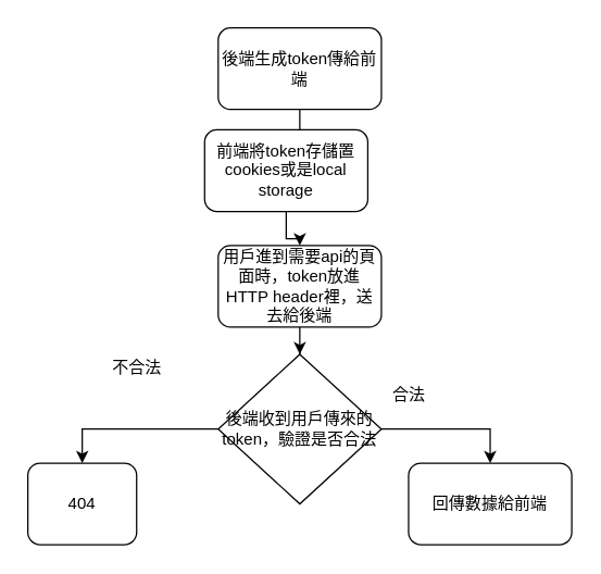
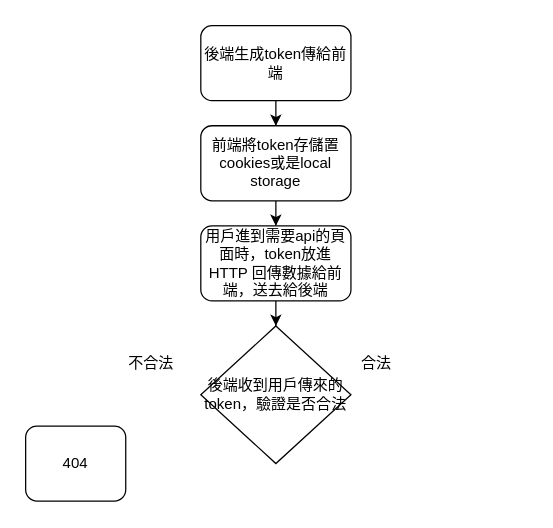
  <mxCell id="0" />
  <mxCell id="1" parent="0" />
  <mxCell id="2" value="" style="edgeStyle=orthogonalEdgeStyle;rounded=0;orthogonalLoop=1;jettySize=auto;html=1;" edge="1" parent="1" source="3" target="5"><mxGeometry relative="1" as="geometry" /></mxCell>
  <mxCell id="3" value="後端生成token傳給前端" style="rounded=1;whiteSpace=wrap;html=1;" vertex="1" parent="1"><mxGeometry x="160" y="20" width="120" height="60" as="geometry" /></mxCell>
  <mxCell id="4" value="" style="edgeStyle=orthogonalEdgeStyle;rounded=0;orthogonalLoop=1;jettySize=auto;html=1;" edge="1" parent="1" source="5" target="7"><mxGeometry relative="1" as="geometry" /></mxCell>
- <mxCell id="5" value="前端將token存儲置cookies或是local storage" style="rounded=1;whiteSpace=wrap;html=1;" vertex="1" parent="1"><mxGeometry x="150" y="95" width="120" height="60" as="geometry" /></mxCell>
+ <mxCell id="5" value="前端將token存儲置cookies或是local storage" style="rounded=1;whiteSpace=wrap;html=1;" vertex="1" parent="1"><mxGeometry x="160" y="100" width="120" height="60" as="geometry" /></mxCell>
  <mxCell id="6" value="" style="edgeStyle=orthogonalEdgeStyle;rounded=0;orthogonalLoop=1;jettySize=auto;html=1;" edge="1" parent="1" source="7" target="10"><mxGeometry relative="1" as="geometry" /></mxCell>
- <mxCell id="7" value="用戶進到需要api的頁面時，token放進HTTP header裡，送去給後端" style="rounded=1;whiteSpace=wrap;html=1;" vertex="1" parent="1"><mxGeometry x="160" y="180" width="120" height="60" as="geometry" /></mxCell>
- <mxCell id="8" style="edgeStyle=orthogonalEdgeStyle;rounded=0;orthogonalLoop=1;jettySize=auto;html=1;entryX=0.5;entryY=0;entryDx=0;entryDy=0;" edge="1" parent="1" source="10" target="11"><mxGeometry relative="1" as="geometry" /></mxCell>
- <mxCell id="9" style="edgeStyle=orthogonalEdgeStyle;rounded=0;orthogonalLoop=1;jettySize=auto;html=1;entryX=0.5;entryY=0;entryDx=0;entryDy=0;" edge="1" parent="1" source="10" target="12"><mxGeometry relative="1" as="geometry" /></mxCell>
+ <mxCell id="7" value="用戶進到需要api的頁面時，token放進HTTP 回傳數據給前端，送去給後端" style="rounded=1;whiteSpace=wrap;html=1;" vertex="1" parent="1"><mxGeometry x="160" y="180" width="120" height="60" as="geometry" /></mxCell>
  <mxCell id="10" value="&lt;span&gt;後端收到用戶傳來的token，驗證是否合法&lt;/span&gt;" style="rhombus;whiteSpace=wrap;html=1;" vertex="1" parent="1"><mxGeometry x="160" y="260" width="120" height="110" as="geometry" /></mxCell>
  <mxCell id="11" value="404" style="rounded=1;whiteSpace=wrap;html=1;" vertex="1" parent="1"><mxGeometry x="20" y="340" width="80" height="60" as="geometry" /></mxCell>
- <mxCell id="12" value="回傳數據給前端" style="rounded=1;whiteSpace=wrap;html=1;" vertex="1" parent="1"><mxGeometry x="300" y="340" width="120" height="60" as="geometry" /></mxCell>
- <mxCell id="13" value="不合法" style="text;html=1;align=center;verticalAlign=middle;resizable=0;points=[];autosize=1;strokeColor=none;" vertex="1" parent="1"><mxGeometry x="75" y="260" width="50" height="20" as="geometry" /></mxCell>
+ <mxCell id="13" value="不合法" style="text;html=1;align=center;verticalAlign=middle;resizable=0;points=[];autosize=1;strokeColor=none;" vertex="1" parent="1"><mxGeometry x="95" y="280" width="50" height="20" as="geometry" /></mxCell>
  <mxCell id="14" value="合法" style="text;html=1;align=center;verticalAlign=middle;resizable=0;points=[];autosize=1;strokeColor=none;" vertex="1" parent="1"><mxGeometry x="280" y="280" width="40" height="20" as="geometry" /></mxCell>
